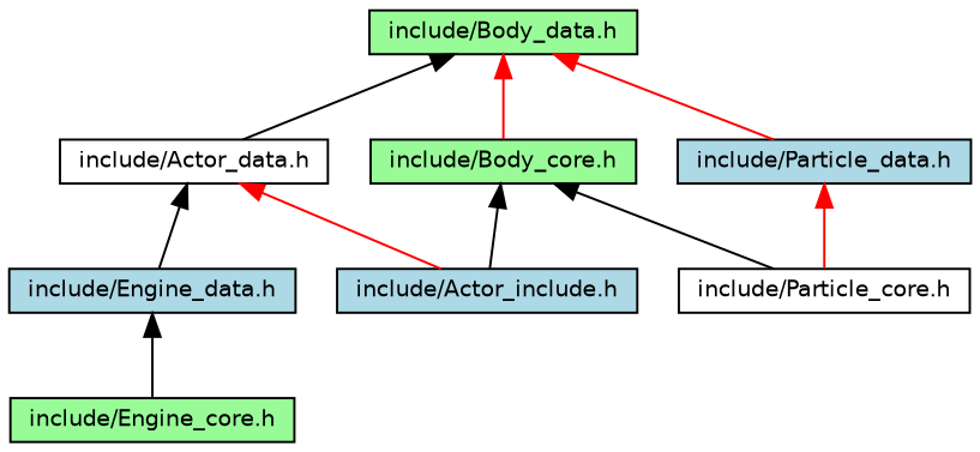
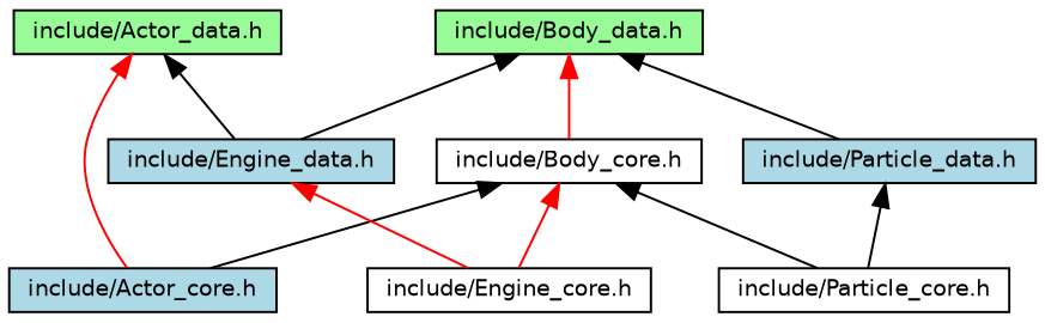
  digraph {
    node [color=black fillcolor=palegreen fontname=Helvetica fontsize=10 shape=record style=filled]
    edge [color=black dir=back fontname=Helvetica fontsize=10 labelfontname=Helvetica labelfontsize=10 style=solid]
    n1 [fontcolor=black height=0.2 label="include/Body_data.h" width=0.4]
-   n2 [fillcolor=white height=0.2 label="include/Actor_data.h" width=0.4]
-   n3 [height=0.2 label="include/Body_core.h" width=0.4]
+   n2 [height=0.2 label="include/Actor_data.h" width=0.4]
+   n3 [fillcolor=white height=0.2 label="include/Body_core.h" width=0.4]
    n4 [fillcolor=lightblue height=0.2 label="include/Particle_data.h" width=0.4]
-   n5 [fillcolor=lightblue height=0.2 label="include/Actor_include.h" width=0.4]
+   n5 [fillcolor=lightblue height=0.2 label="include/Actor_core.h" width=0.4]
    n6 [fillcolor=lightblue height=0.2 label="include/Engine_data.h" width=0.4]
-   n7 [height=0.2 label="include/Engine_core.h" width=0.4]
+   n7 [fillcolor=white height=0.2 label="include/Engine_core.h" width=0.4]
    n8 [fillcolor=white height=0.2 label="include/Particle_core.h" width=0.4]
-   n1 -> n2
+   n1 -> n6
    n1 -> n3 [color=red]
-   n1 -> n4 [color=red]
+   n1 -> n4
    n2 -> n5 [color=red]
    n2 -> n6
    n3 -> n5
+   n3 -> n7 [color=red]
    n3 -> n8
-   n4 -> n8 [color=red]
-   n6 -> n7
+   n4 -> n8
+   n6 -> n7 [color=red]
  }
